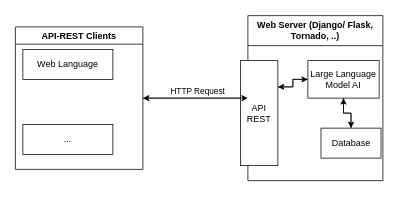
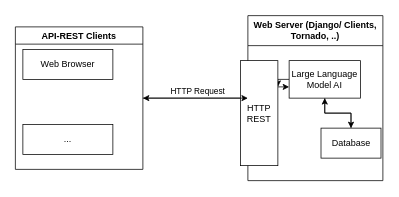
  <mxCell id="0" />
  <mxCell id="1" parent="0" />
  <mxCell id="2" style="edgeStyle=orthogonalEdgeStyle;rounded=0;orthogonalLoop=1;jettySize=auto;html=1;exitX=0;exitY=0.5;exitDx=0;exitDy=0;entryX=1;entryY=0.5;entryDx=0;entryDy=0;" edge="1" parent="1" source="3" target="13"><mxGeometry relative="1" as="geometry" /></mxCell>
- <mxCell id="3" value="Web Server (Django/ Flask, Tornado, ..)" style="swimlane;whiteSpace=wrap;html=1;startSize=40;" vertex="1" parent="1"><mxGeometry x="330" y="20" width="180" height="220" as="geometry"><mxRectangle x="214" y="180" width="260" height="40" as="alternateBounds" /></mxGeometry></mxCell>
+ <mxCell id="3" value="Web Server (Django/ Clients, Tornado, ..)" style="swimlane;whiteSpace=wrap;html=1;startSize=40;" vertex="1" parent="1"><mxGeometry x="330" y="20" width="180" height="220" as="geometry"><mxRectangle x="214" y="180" width="260" height="40" as="alternateBounds" /></mxGeometry></mxCell>
  <mxCell id="4" style="edgeStyle=orthogonalEdgeStyle;rounded=0;orthogonalLoop=1;jettySize=auto;html=1;exitX=0;exitY=0.5;exitDx=0;exitDy=0;entryX=1;entryY=0.25;entryDx=0;entryDy=0;" edge="1" parent="3" source="6" target="10"><mxGeometry relative="1" as="geometry" /></mxCell>
  <mxCell id="5" style="edgeStyle=orthogonalEdgeStyle;rounded=0;orthogonalLoop=1;jettySize=auto;html=1;exitX=0.5;exitY=1;exitDx=0;exitDy=0;" edge="1" parent="3" source="6" target="8"><mxGeometry relative="1" as="geometry" /></mxCell>
- <mxCell id="6" value="Large Language Model AI" style="rounded=0;whiteSpace=wrap;html=1;" vertex="1" parent="3"><mxGeometry x="80" y="60" width="95" height="50" as="geometry" /></mxCell>
+ <mxCell id="6" value="Large Language Model AI" style="rounded=0;whiteSpace=wrap;html=1;" vertex="1" parent="3"><mxGeometry x="55" y="60" width="95" height="50" as="geometry" /></mxCell>
  <mxCell id="7" style="edgeStyle=orthogonalEdgeStyle;rounded=0;orthogonalLoop=1;jettySize=auto;html=1;exitX=0.5;exitY=0;exitDx=0;exitDy=0;" edge="1" parent="3" source="8" target="6"><mxGeometry relative="1" as="geometry" /></mxCell>
  <mxCell id="8" value="Database" style="rounded=0;whiteSpace=wrap;html=1;" vertex="1" parent="3"><mxGeometry x="97.5" y="150" width="80" height="40" as="geometry" /></mxCell>
  <mxCell id="9" style="edgeStyle=orthogonalEdgeStyle;rounded=0;orthogonalLoop=1;jettySize=auto;html=1;exitX=1;exitY=0.25;exitDx=0;exitDy=0;" edge="1" parent="3" source="10" target="6"><mxGeometry relative="1" as="geometry"><Array as="points"><mxPoint x="60" y="95" /><mxPoint x="60" y="85" /></Array></mxGeometry></mxCell>
- <mxCell id="10" value="API&lt;br&gt;REST" style="rounded=0;whiteSpace=wrap;html=1;" vertex="1" parent="3"><mxGeometry x="-10" y="60" width="50" height="140" as="geometry" /></mxCell>
+ <mxCell id="10" value="HTTP&lt;br&gt;REST" style="rounded=0;whiteSpace=wrap;html=1;" vertex="1" parent="3"><mxGeometry x="-10" y="60" width="50" height="140" as="geometry" /></mxCell>
  <mxCell id="11" style="edgeStyle=orthogonalEdgeStyle;rounded=0;orthogonalLoop=1;jettySize=auto;html=1;exitX=1;exitY=0.5;exitDx=0;exitDy=0;entryX=0;entryY=0.5;entryDx=0;entryDy=0;" edge="1" parent="1" source="13" target="3"><mxGeometry relative="1" as="geometry"><Array as="points"><mxPoint x="270" y="130" /><mxPoint x="270" y="130" /></Array></mxGeometry></mxCell>
  <mxCell id="12" value="HTTP Request" style="edgeLabel;html=1;align=center;verticalAlign=middle;resizable=0;points=[];" vertex="1" connectable="0" parent="11"><mxGeometry x="0.031" y="-1" relative="1" as="geometry"><mxPoint y="-11" as="offset" /></mxGeometry></mxCell>
  <mxCell id="13" value="API-REST Clients" style="swimlane;whiteSpace=wrap;html=1;" vertex="1" parent="1"><mxGeometry x="20" y="35" width="170" height="190" as="geometry" /></mxCell>
- <mxCell id="14" value="Web Language" style="rounded=0;whiteSpace=wrap;html=1;" vertex="1" parent="13"><mxGeometry x="10" y="30" width="120" height="40" as="geometry" /></mxCell>
+ <mxCell id="14" value="Web Browser" style="rounded=0;whiteSpace=wrap;html=1;" vertex="1" parent="13"><mxGeometry x="10" y="30" width="120" height="40" as="geometry" /></mxCell>
  <mxCell id="15" value="..." style="rounded=0;whiteSpace=wrap;html=1;" vertex="1" parent="13"><mxGeometry x="10" y="130" width="120" height="40" as="geometry" /></mxCell>
